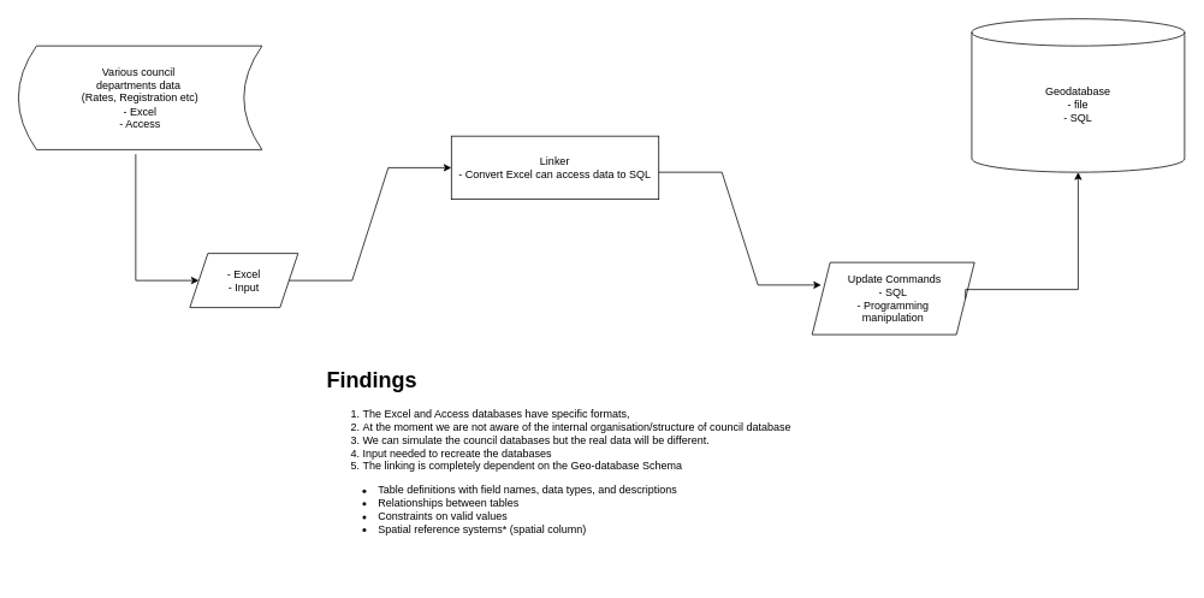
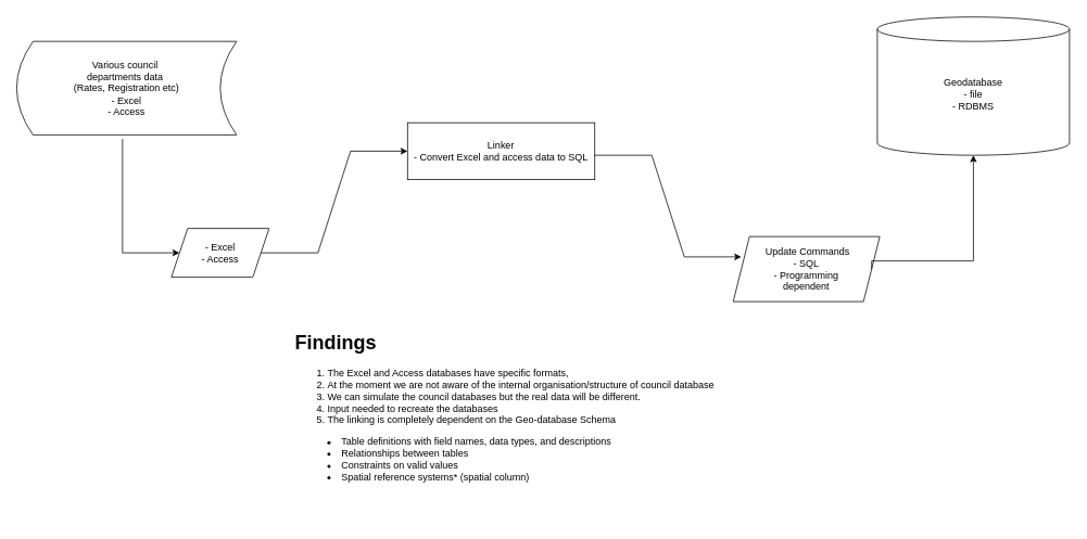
  <mxCell id="0" />
  <mxCell id="1" parent="0" />
  <mxCell id="2" value="Various council&amp;nbsp;&lt;div&gt;departments data&amp;nbsp;&lt;/div&gt;&lt;div&gt;(Rates, Registration etc)&lt;div&gt;- Excel&lt;/div&gt;&lt;div&gt;- Access&lt;/div&gt;&lt;/div&gt;" style="shape=dataStorage;whiteSpace=wrap;html=1;fixedSize=1;" vertex="1" parent="1"><mxGeometry x="20" y="50" width="270" height="115" as="geometry" /></mxCell>
- <mxCell id="3" value="Linker&lt;div&gt;- Convert Excel can access data to SQL&lt;/div&gt;" style="rounded=0;whiteSpace=wrap;html=1;" vertex="1" parent="1"><mxGeometry x="500" y="150" width="230" height="70" as="geometry" /></mxCell>
+ <mxCell id="3" value="Linker&lt;div&gt;- Convert Excel and access data to SQL&lt;/div&gt;" style="rounded=0;whiteSpace=wrap;html=1;" vertex="1" parent="1"><mxGeometry x="500" y="150" width="230" height="70" as="geometry" /></mxCell>
  <mxCell id="4" value="" style="group" vertex="1" connectable="0" parent="1"><mxGeometry x="1077" y="20" width="236" height="170" as="geometry" /></mxCell>
  <mxCell id="5" value="" style="shape=cylinder3;whiteSpace=wrap;html=1;boundedLbl=1;backgroundOutline=1;size=15;" vertex="1" parent="4"><mxGeometry width="236" height="170" as="geometry" /></mxCell>
- <mxCell id="6" value="Geodatabase&lt;div&gt;- file&lt;/div&gt;&lt;div&gt;- SQL&lt;/div&gt;" style="text;html=1;align=center;verticalAlign=middle;whiteSpace=wrap;rounded=0;" vertex="1" parent="4"><mxGeometry x="88" y="80" width="60" height="30" as="geometry" /></mxCell>
+ <mxCell id="6" value="Geodatabase&lt;div&gt;- file&lt;/div&gt;&lt;div&gt;- RDBMS&lt;/div&gt;" style="text;html=1;align=center;verticalAlign=middle;whiteSpace=wrap;rounded=0;" vertex="1" parent="4"><mxGeometry x="88" y="80" width="60" height="30" as="geometry" /></mxCell>
  <mxCell id="7" value="" style="group" vertex="1" connectable="0" parent="1"><mxGeometry x="210" y="280" width="120" height="60" as="geometry" /></mxCell>
  <mxCell id="8" value="" style="shape=parallelogram;perimeter=parallelogramPerimeter;whiteSpace=wrap;html=1;fixedSize=1;" vertex="1" parent="7"><mxGeometry width="120" height="60" as="geometry" /></mxCell>
- <mxCell id="9" value="&lt;div&gt;- Excel&lt;/div&gt;&lt;div&gt;- Input&lt;/div&gt;" style="text;html=1;align=center;verticalAlign=middle;whiteSpace=wrap;rounded=0;" vertex="1" parent="7"><mxGeometry x="30" y="15" width="60" height="30" as="geometry" /></mxCell>
+ <mxCell id="9" value="&lt;div&gt;- Excel&lt;/div&gt;&lt;div&gt;- Access&lt;/div&gt;" style="text;html=1;align=center;verticalAlign=middle;whiteSpace=wrap;rounded=0;" vertex="1" parent="7"><mxGeometry x="30" y="15" width="60" height="30" as="geometry" /></mxCell>
  <mxCell id="10" value="" style="group" vertex="1" connectable="0" parent="1"><mxGeometry x="900" y="290" width="180" height="80" as="geometry" /></mxCell>
  <mxCell id="11" value="" style="shape=parallelogram;perimeter=parallelogramPerimeter;whiteSpace=wrap;html=1;fixedSize=1;" vertex="1" parent="10"><mxGeometry width="180" height="80" as="geometry" /></mxCell>
- <mxCell id="12" value="&lt;div&gt;&amp;nbsp;Update Commands&lt;/div&gt;&lt;div&gt;-&amp;nbsp;&lt;span style=&quot;background-color: initial;&quot;&gt;SQL&lt;/span&gt;&lt;/div&gt;&lt;div&gt;&lt;span style=&quot;background-color: initial;&quot;&gt;- Programming manipulation&lt;/span&gt;&lt;/div&gt;" style="text;html=1;align=center;verticalAlign=middle;whiteSpace=wrap;rounded=0;" vertex="1" parent="10"><mxGeometry x="30" y="20" width="120" height="40" as="geometry" /></mxCell>
+ <mxCell id="12" value="&lt;div&gt;&amp;nbsp;Update Commands&lt;/div&gt;&lt;div&gt;-&amp;nbsp;&lt;span style=&quot;background-color: initial;&quot;&gt;SQL&lt;/span&gt;&lt;/div&gt;&lt;div&gt;&lt;span style=&quot;background-color: initial;&quot;&gt;- Programming dependent&lt;/span&gt;&lt;/div&gt;" style="text;html=1;align=center;verticalAlign=middle;whiteSpace=wrap;rounded=0;" vertex="1" parent="10"><mxGeometry x="30" y="20" width="120" height="40" as="geometry" /></mxCell>
  <mxCell id="13" value="" style="endArrow=classic;html=1;rounded=0;" edge="1" parent="1"><mxGeometry width="50" height="50" relative="1" as="geometry"><mxPoint x="150" y="170" as="sourcePoint" /><mxPoint x="220" y="310" as="targetPoint" /><Array as="points"><mxPoint x="150" y="310" /></Array></mxGeometry></mxCell>
  <mxCell id="14" value="" style="endArrow=classic;html=1;rounded=0;exitX=1;exitY=0.5;exitDx=0;exitDy=0;entryX=0;entryY=0.5;entryDx=0;entryDy=0;" edge="1" parent="1" source="8" target="3"><mxGeometry width="50" height="50" relative="1" as="geometry"><mxPoint x="640" y="320" as="sourcePoint" /><mxPoint x="450" y="310" as="targetPoint" /><Array as="points"><mxPoint x="390" y="310" /><mxPoint x="430" y="185" /></Array></mxGeometry></mxCell>
  <mxCell id="15" value="" style="endArrow=classic;html=1;rounded=0;exitX=1;exitY=0.5;exitDx=0;exitDy=0;entryX=0;entryY=0.5;entryDx=0;entryDy=0;" edge="1" parent="1"><mxGeometry width="50" height="50" relative="1" as="geometry"><mxPoint x="730" y="190" as="sourcePoint" /><mxPoint x="910" y="315" as="targetPoint" /><Array as="points"><mxPoint x="800" y="190" /><mxPoint x="840" y="315" /></Array></mxGeometry></mxCell>
  <mxCell id="16" value="" style="endArrow=classic;html=1;rounded=0;exitX=1;exitY=0.5;exitDx=0;exitDy=0;entryX=0.5;entryY=1;entryDx=0;entryDy=0;entryPerimeter=0;" edge="1" parent="1" source="11" target="5"><mxGeometry width="50" height="50" relative="1" as="geometry"><mxPoint x="640" y="320" as="sourcePoint" /><mxPoint x="1310" y="200" as="targetPoint" /><Array as="points"><mxPoint x="1070" y="320" /><mxPoint x="1195" y="320" /></Array></mxGeometry></mxCell>
  <mxCell id="17" value="&lt;h1 style=&quot;margin-top: 0px;&quot;&gt;Findings&lt;/h1&gt;&lt;p&gt;&lt;/p&gt;&lt;ol&gt;&lt;li&gt;The Excel and Access databases have specific formats,&amp;nbsp;&lt;/li&gt;&lt;li&gt;At the moment we are not aware of the internal organisation/structure of council database&lt;/li&gt;&lt;li&gt;We can simulate the council databases but the real data will be different.&amp;nbsp;&lt;/li&gt;&lt;li&gt;Input needed to recreate the databases&lt;/li&gt;&lt;li&gt;The linking is completely dependent on the Geo-database Schema&lt;/li&gt;&lt;/ol&gt;&lt;p&gt;&lt;/p&gt;&lt;blockquote style=&quot;margin: 0 0 0 40px; border: none; padding: 0px;&quot;&gt;&lt;li&gt;Table definitions with field names, data types, and descriptions&lt;/li&gt;&lt;li&gt;Relationships between tables&lt;/li&gt;&lt;li&gt;Constraints on valid values&lt;/li&gt;&lt;li&gt;Spatial reference systems* (spatial column)&lt;/li&gt;&lt;/blockquote&gt;" style="text;html=1;whiteSpace=wrap;overflow=hidden;rounded=0;" vertex="1" parent="1"><mxGeometry x="360" y="400" width="530" height="240" as="geometry" /></mxCell>
